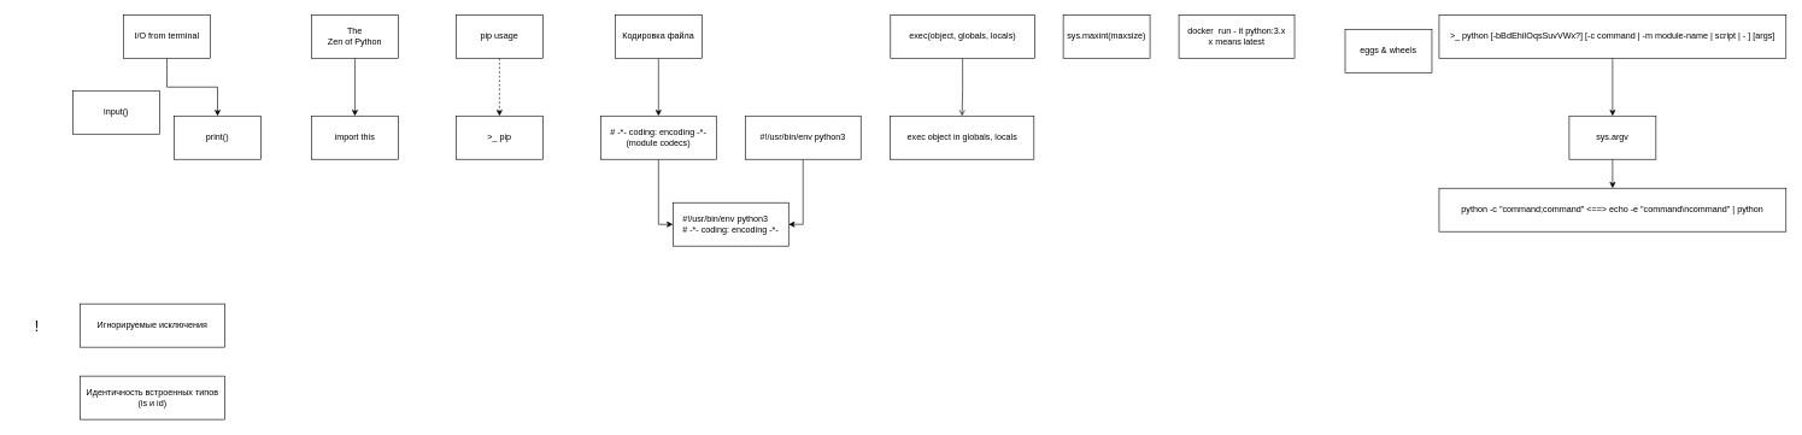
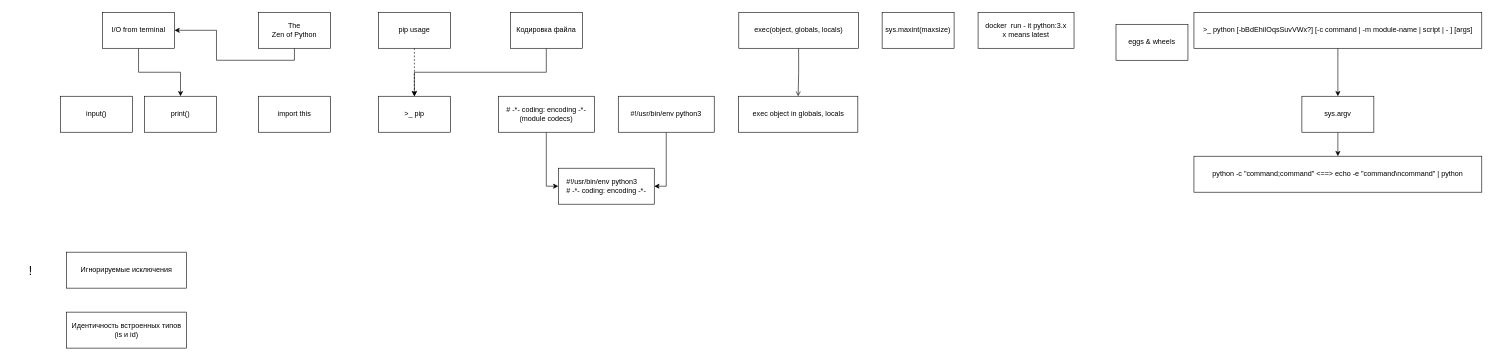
  <mxCell id="0" />
  <mxCell id="1" parent="0" />
  <mxCell id="2" style="edgeStyle=orthogonalEdgeStyle;rounded=0;orthogonalLoop=1;jettySize=auto;html=1;exitX=0.5;exitY=1;exitDx=0;exitDy=0;" edge="1" parent="1" source="3" target="5"><mxGeometry relative="1" as="geometry" /></mxCell>
  <mxCell id="3" value="I/O from terminal" style="rounded=0;whiteSpace=wrap;html=1;" parent="1" vertex="1"><mxGeometry x="170" y="20" width="120" height="60" as="geometry" /></mxCell>
- <mxCell id="4" value="input()" style="whiteSpace=wrap;html=1;" vertex="1" parent="1"><mxGeometry x="100" y="125" width="120" height="60" as="geometry" /></mxCell>
+ <mxCell id="4" value="input()" style="whiteSpace=wrap;html=1;" vertex="1" parent="1"><mxGeometry x="100" y="160" width="120" height="60" as="geometry" /></mxCell>
  <mxCell id="5" value="print()" style="whiteSpace=wrap;html=1;" vertex="1" parent="1"><mxGeometry x="240" y="160" width="120" height="60" as="geometry" /></mxCell>
- <mxCell id="6" style="edgeStyle=orthogonalEdgeStyle;rounded=0;orthogonalLoop=1;jettySize=auto;html=1;exitX=0.5;exitY=1;exitDx=0;exitDy=0;entryX=0.5;entryY=0;entryDx=0;entryDy=0;" edge="1" parent="1" source="7" target="8"><mxGeometry relative="1" as="geometry" /></mxCell>
+ <mxCell id="6" style="edgeStyle=orthogonalEdgeStyle;rounded=0;orthogonalLoop=1;jettySize=auto;html=1;exitX=0.5;exitY=1;exitDx=0;exitDy=0;" edge="1" parent="1" source="7" target="3"><mxGeometry relative="1" as="geometry" /></mxCell>
  <mxCell id="7" value="The &lt;br&gt;Zen of Python" style="whiteSpace=wrap;html=1;" vertex="1" parent="1"><mxGeometry x="430" y="20" width="120" height="60" as="geometry" /></mxCell>
  <mxCell id="8" value="import this" style="whiteSpace=wrap;html=1;" vertex="1" parent="1"><mxGeometry x="430" y="160" width="120" height="60" as="geometry" /></mxCell>
  <mxCell id="9" style="edgeStyle=orthogonalEdgeStyle;rounded=0;orthogonalLoop=1;jettySize=auto;html=1;exitX=0.5;exitY=1;exitDx=0;exitDy=0;dashed=1;" edge="1" parent="1" source="10" target="11"><mxGeometry relative="1" as="geometry" /></mxCell>
  <mxCell id="10" value="pip usage" style="whiteSpace=wrap;html=1;" vertex="1" parent="1"><mxGeometry x="630" y="20" width="120" height="60" as="geometry" /></mxCell>
  <mxCell id="11" value="&amp;gt;_ pip" style="whiteSpace=wrap;html=1;" vertex="1" parent="1"><mxGeometry x="630" y="160" width="120" height="60" as="geometry" /></mxCell>
- <mxCell id="12" style="edgeStyle=orthogonalEdgeStyle;rounded=0;orthogonalLoop=1;jettySize=auto;html=1;exitX=0.5;exitY=1;exitDx=0;exitDy=0;entryX=0.5;entryY=0;entryDx=0;entryDy=0;" edge="1" parent="1" source="13" target="15"><mxGeometry relative="1" as="geometry" /></mxCell>
+ <mxCell id="12" style="edgeStyle=orthogonalEdgeStyle;rounded=0;orthogonalLoop=1;jettySize=auto;html=1;exitX=0.5;exitY=1;exitDx=0;exitDy=0;" edge="1" parent="1" source="13" target="11"><mxGeometry relative="1" as="geometry" /></mxCell>
  <mxCell id="13" value="Кодировка файла" style="whiteSpace=wrap;html=1;" vertex="1" parent="1"><mxGeometry x="850" y="20" width="120" height="60" as="geometry" /></mxCell>
  <mxCell id="14" style="edgeStyle=orthogonalEdgeStyle;rounded=0;orthogonalLoop=1;jettySize=auto;html=1;exitX=0.5;exitY=1;exitDx=0;exitDy=0;entryX=0;entryY=0.5;entryDx=0;entryDy=0;" edge="1" parent="1" source="15" target="18"><mxGeometry relative="1" as="geometry" /></mxCell>
  <mxCell id="15" value="# -*- coding: encoding -*-&lt;br&gt;(module codecs)" style="whiteSpace=wrap;html=1;" vertex="1" parent="1"><mxGeometry x="830" y="160" width="160" height="60" as="geometry" /></mxCell>
  <mxCell id="16" style="edgeStyle=orthogonalEdgeStyle;rounded=0;orthogonalLoop=1;jettySize=auto;html=1;exitX=0.5;exitY=1;exitDx=0;exitDy=0;entryX=1;entryY=0.5;entryDx=0;entryDy=0;" edge="1" parent="1" source="17" target="18"><mxGeometry relative="1" as="geometry" /></mxCell>
  <mxCell id="17" value="#!/usr/bin/env python3" style="whiteSpace=wrap;html=1;" vertex="1" parent="1"><mxGeometry x="1030" y="160" width="160" height="60" as="geometry" /></mxCell>
  <mxCell id="18" value="&lt;div style=&quot;text-align: left&quot;&gt;#!/usr/bin/env python3&lt;/div&gt;&lt;div style=&quot;text-align: left&quot;&gt;# -*- coding: encoding -*-&lt;/div&gt;" style="whiteSpace=wrap;html=1;" vertex="1" parent="1"><mxGeometry x="930" y="280" width="160" height="60" as="geometry" /></mxCell>
  <mxCell id="19" style="edgeStyle=orthogonalEdgeStyle;rounded=0;orthogonalLoop=1;jettySize=auto;html=1;exitX=0.5;exitY=1;exitDx=0;exitDy=0;entryX=0.5;entryY=0;entryDx=0;entryDy=0;endArrow=open;" edge="1" parent="1" source="20" target="21"><mxGeometry relative="1" as="geometry" /></mxCell>
  <mxCell id="20" value="exec(object, globals, locals)" style="whiteSpace=wrap;html=1;" vertex="1" parent="1"><mxGeometry x="1231" y="20" width="199.5" height="60" as="geometry" /></mxCell>
  <mxCell id="21" value="exec object in globals, locals" style="whiteSpace=wrap;html=1;" vertex="1" parent="1"><mxGeometry x="1230.5" y="160" width="199" height="60" as="geometry" /></mxCell>
  <mxCell id="22" value="Игнорируемые исключения" style="whiteSpace=wrap;html=1;" vertex="1" parent="1"><mxGeometry x="110" y="420" width="200" height="60" as="geometry" /></mxCell>
  <mxCell id="23" value="&lt;font style=&quot;font-size: 20px&quot;&gt;!&lt;/font&gt;" style="text;html=1;strokeColor=none;fillColor=none;align=center;verticalAlign=middle;whiteSpace=wrap;rounded=0;" vertex="1" parent="1"><mxGeometry x="20" y="435" width="60" height="30" as="geometry" /></mxCell>
  <mxCell id="24" value="sys.maxint(maxsize)" style="whiteSpace=wrap;html=1;fontSize=12;fontStyle=0" vertex="1" parent="1"><mxGeometry x="1470" y="20" width="120" height="60" as="geometry" /></mxCell>
  <mxCell id="25" value="Идентичность встроенных типов (is и id)" style="whiteSpace=wrap;html=1;fontSize=12;" vertex="1" parent="1"><mxGeometry x="110" y="520" width="200" height="60" as="geometry" /></mxCell>
  <mxCell id="26" value="docker &amp;nbsp;run - it python:3.x&lt;br&gt;x means latest" style="whiteSpace=wrap;html=1;fontSize=12;" vertex="1" parent="1"><mxGeometry x="1630" y="20" width="160" height="60" as="geometry" /></mxCell>
  <mxCell id="27" value="eggs &amp;amp; wheels" style="whiteSpace=wrap;html=1;fontSize=12;" vertex="1" parent="1"><mxGeometry x="1860" y="40" width="120" height="60" as="geometry" /></mxCell>
  <mxCell id="28" style="edgeStyle=orthogonalEdgeStyle;rounded=0;orthogonalLoop=1;jettySize=auto;html=1;exitX=0.5;exitY=1;exitDx=0;exitDy=0;entryX=0.5;entryY=0;entryDx=0;entryDy=0;fontSize=12;" edge="1" parent="1" source="29" target="31"><mxGeometry relative="1" as="geometry" /></mxCell>
  <mxCell id="29" value="&amp;gt;_&amp;nbsp;python [-bBdEhiIOqsSuvVWx?] [-c command | -m module-name | script | - ] [args]" style="whiteSpace=wrap;html=1;fontSize=12;" vertex="1" parent="1"><mxGeometry x="1990" y="20" width="480" height="60" as="geometry" /></mxCell>
  <mxCell id="30" style="edgeStyle=orthogonalEdgeStyle;rounded=0;orthogonalLoop=1;jettySize=auto;html=1;exitX=0.5;exitY=1;exitDx=0;exitDy=0;entryX=0.5;entryY=0;entryDx=0;entryDy=0;fontSize=12;" edge="1" parent="1" source="31" target="32"><mxGeometry relative="1" as="geometry" /></mxCell>
  <mxCell id="31" value="sys.argv" style="whiteSpace=wrap;html=1;fontSize=12;" vertex="1" parent="1"><mxGeometry x="2170" y="160" width="120" height="60" as="geometry" /></mxCell>
  <mxCell id="32" value="python -c &quot;command;command&quot; &amp;lt;==&amp;gt; echo -e &quot;command\ncommand&quot; | python" style="whiteSpace=wrap;html=1;fontSize=12;" vertex="1" parent="1"><mxGeometry x="1990" y="260" width="480" height="60" as="geometry" /></mxCell>
